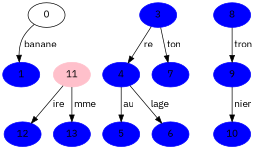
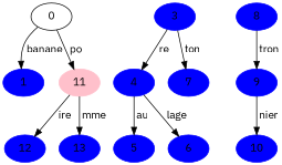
  digraph {
    fontname="IBM Plex Sans"
    node [fontname="IBM Plex Sans" color=blue style=filled]
    edge [fontname="IBM Plex Sans"]
    0 [color="" style=""]
    1
    11 [color=pink]
    12
    13
    3
    4
    7
    8
    9
    5
    6
    10
    0 -> 1 [label=" banane"]
+   0 -> 11 [label=" po"]
    11 -> 12 [label=" ire"]
    11 -> 13 [label=" mme"]
    3 -> 4 [label=" re"]
    3 -> 7 [label=" ton"]
    4 -> 5 [label=" au"]
    4 -> 6 [label=" lage"]
    8 -> 9 [label=" tron"]
    9 -> 10 [label=" nier"]
  }
